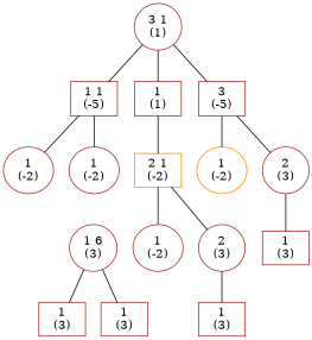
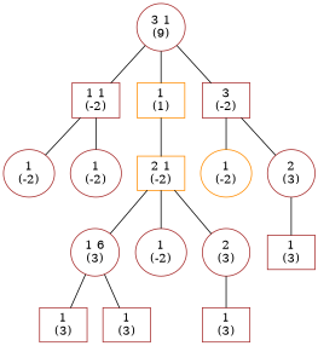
  graph {
    node [color=brown shape=ellipse]
-   n1 [label="3 1\n(1)"]
-   n2 [label="1 1\n(-5)" shape=record]
-   n3 [label="1\n(1)" shape=record]
-   n4 [label="3\n(-5)" shape=record]
+   n1 [label="3 1\n(9)"]
+   n2 [label="1 1\n(-2)" shape=record]
+   n3 [color=darkorange label="1\n(1)" shape=record]
+   n4 [label="3\n(-2)" shape=record]
    n5 [label="1\n(-2)"]
    n6 [label="1\n(-2)"]
    n7 [color=darkorange label="2 1\n(-2)" shape=record]
    n8 [label="1 6\n(3)"]
    n9 [label="1\n(-2)"]
    n10 [label="2\n(3)"]
    n11 [color=darkorange label="1\n(-2)"]
    n12 [label="2\n(3)"]
    n13 [label="1\n(3)" shape=record]
    n14 [label="1\n(3)" shape=record]
    n15 [label="1\n(3)" shape=record]
    n16 [label="1\n(3)" shape=record]
    n1 -- n2
    n1 -- n3
    n1 -- n4
    n2 -- n5
    n2 -- n6
    n3 -- n7
    n4 -- n11
    n4 -- n12
+   n7 -- n8
    n7 -- n9
    n7 -- n10
    n8 -- n13
    n8 -- n14
    n10 -- n15
    n12 -- n16
  }
